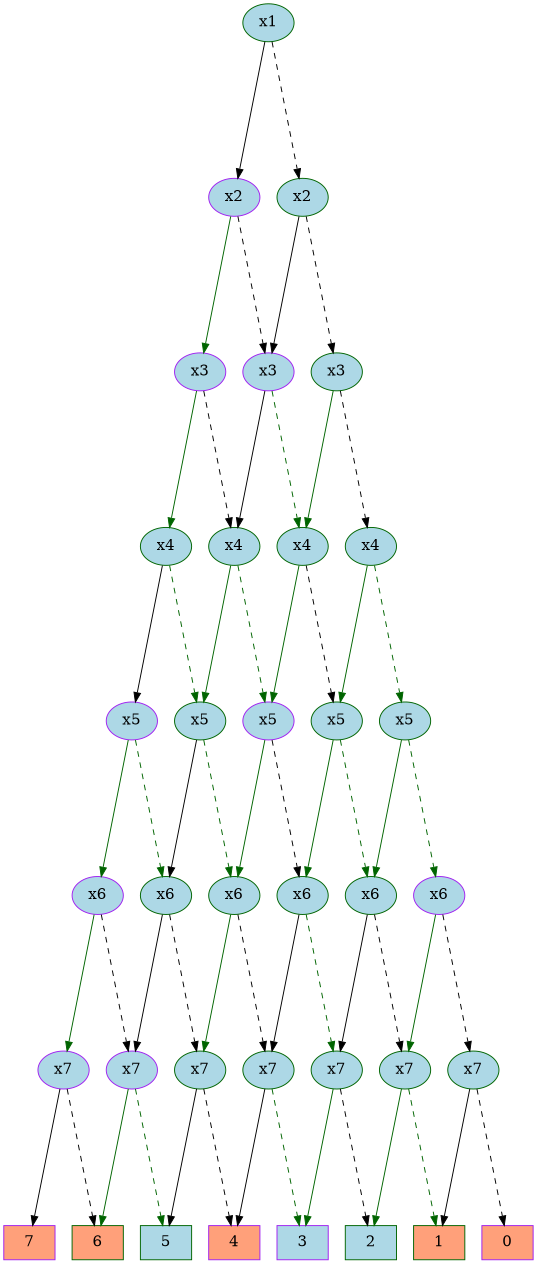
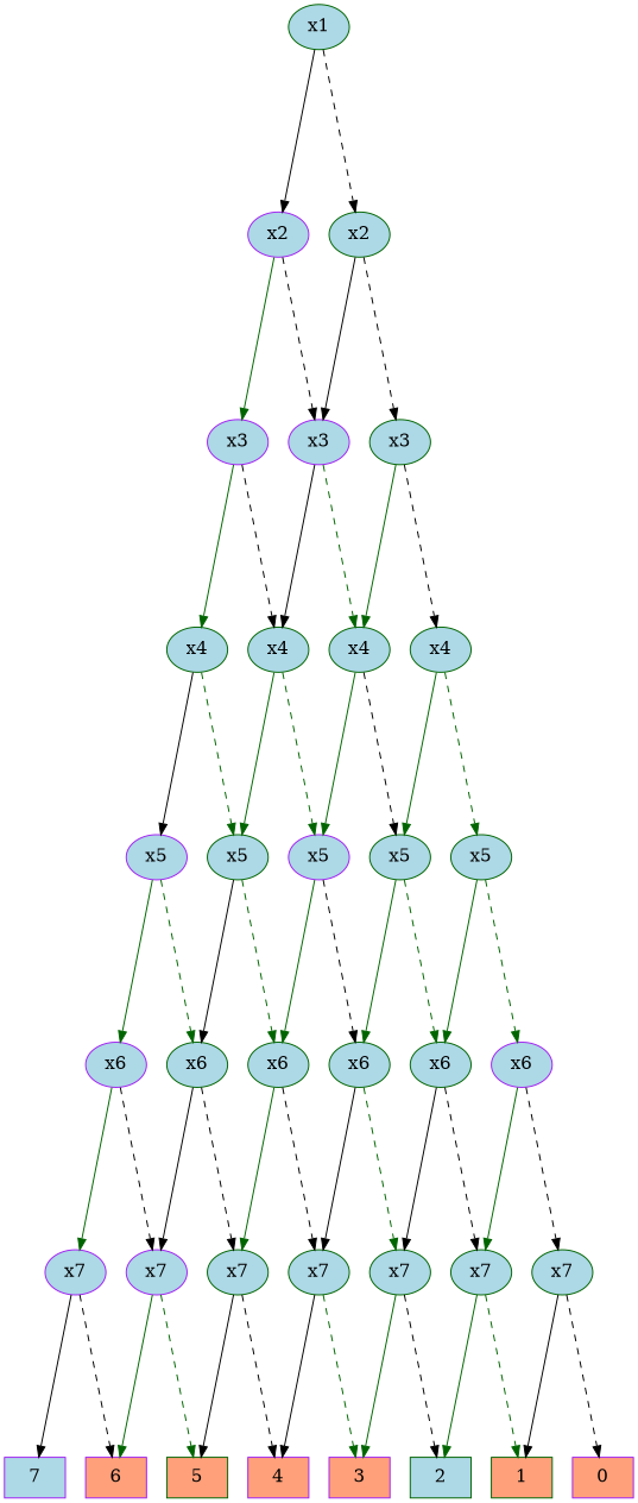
  digraph {
    fontname=Helvetica
    fontsize=16
    ranksep=2.00
    node [color=darkgreen fillcolor=lightblue fontsize=16 shape=ellipse style=filled]
    edge [color=black style=solid]
    n1 [height=0.56 label=x1 width=0.75]
    n2 [color=purple height=0.56 label=x2 width=0.75]
    n3 [height=0.56 label=x2 width=0.75]
    n4 [color=purple height=0.56 label=x3 width=0.75]
    n5 [color=purple height=0.56 label=x3 width=0.75]
    n6 [height=0.56 label=x3 width=0.75]
    n7 [height=0.56 label=x7 width=0.75]
-   n8 [height=0.50 label=5 shape=box width=0.75]
+   n8 [fillcolor=lightsalmon height=0.50 label=5 shape=box width=0.75]
    n9 [color=purple fillcolor=lightsalmon height=0.50 label=4 shape=box width=0.75]
    n10 [height=0.56 label=x4 width=0.75]
    n11 [height=0.56 label=x4 width=0.75]
    n12 [height=0.56 label=x4 width=0.75]
    n13 [height=0.56 label=x4 width=0.75]
    n14 [height=0.56 label=x5 width=0.75]
    n15 [height=0.56 label=x5 width=0.75]
    n16 [height=0.56 label=x6 width=0.75]
    n17 [height=0.56 label=x6 width=0.75]
    n18 [color=purple height=0.56 label=x6 width=0.75]
-   n19 [color=purple height=0.50 label=3 shape=box width=0.75]
+   n19 [color=purple fillcolor=lightsalmon height=0.50 label=3 shape=box width=0.75]
    n20 [height=0.56 label=x7 width=0.75]
    n21 [height=0.56 label=x7 width=0.75]
    n22 [height=0.56 label=x7 width=0.75]
    n23 [height=0.50 label=2 shape=box width=0.75]
    n24 [color=purple height=0.56 label=x5 width=0.75]
    n25 [color=purple height=0.56 label=x6 width=0.75]
    n26 [height=0.56 label=x6 width=0.75]
    n27 [color=purple height=0.56 label=x7 width=0.75]
    n28 [color=purple height=0.56 label=x7 width=0.75]
    n29 [height=0.56 label=x5 width=0.75]
    n30 [height=0.56 label=x6 width=0.75]
-   n31 [color=purple fillcolor=lightsalmon height=0.50 label=7 shape=box width=0.75]
-   n32 [fillcolor=lightsalmon height=0.50 label=6 shape=box width=0.75]
+   n31 [color=purple height=0.50 label=7 shape=box width=0.75]
+   n32 [color=purple fillcolor=lightsalmon height=0.50 label=6 shape=box width=0.75]
    n33 [fillcolor=lightsalmon height=0.50 label=1 shape=box width=0.75]
    n34 [height=0.56 label=x7 width=0.75]
    n35 [color=purple fillcolor=lightsalmon height=0.50 label=0 shape=box width=0.75]
    n36 [color=purple height=0.56 label=x5 width=0.75]
    n1 -> n2
    n1 -> n3 [style=dashed]
    n2 -> n4 [color=darkgreen]
    n2 -> n5 [style=dashed]
    n3 -> n5
    n3 -> n6 [style=dashed]
    n4 -> n10 [color=darkgreen]
    n4 -> n11 [style=dashed]
    n5 -> n11
    n5 -> n12 [color=darkgreen style=dashed]
    n6 -> n12 [color=darkgreen]
    n6 -> n13 [style=dashed]
    n7 -> n8
    n7 -> n9 [style=dashed]
    n10 -> n24
    n10 -> n29 [color=darkgreen style=dashed]
    n11 -> n29 [color=darkgreen]
    n11 -> n36 [color=darkgreen style=dashed]
    n12 -> n14 [style=dashed]
    n12 -> n36 [color=darkgreen]
    n13 -> n14 [color=darkgreen]
    n13 -> n15 [color=darkgreen style=dashed]
    n14 -> n16 [color=darkgreen]
    n14 -> n17 [color=darkgreen style=dashed]
    n15 -> n17 [color=darkgreen]
    n15 -> n18 [color=darkgreen style=dashed]
    n16 -> n20
    n16 -> n21 [color=darkgreen style=dashed]
    n17 -> n21
    n17 -> n22 [style=dashed]
    n18 -> n22 [color=darkgreen]
    n18 -> n34 [style=dashed]
    n20 -> n9
    n20 -> n19 [color=darkgreen style=dashed]
    n21 -> n19 [color=darkgreen]
    n21 -> n23 [style=dashed]
    n22 -> n23 [color=darkgreen]
    n22 -> n33 [color=darkgreen style=dashed]
    n24 -> n25 [color=darkgreen]
    n24 -> n26 [color=darkgreen style=dashed]
    n25 -> n27 [color=darkgreen]
    n25 -> n28 [style=dashed]
    n26 -> n7 [style=dashed]
    n26 -> n28
    n27 -> n31
    n27 -> n32 [style=dashed]
    n28 -> n8 [color=darkgreen style=dashed]
    n28 -> n32 [color=darkgreen]
    n29 -> n26
    n29 -> n30 [color=darkgreen style=dashed]
    n30 -> n7 [color=darkgreen]
    n30 -> n20 [style=dashed]
    n34 -> n33
    n34 -> n35 [style=dashed]
    n36 -> n16 [style=dashed]
    n36 -> n30 [color=darkgreen]
  }
